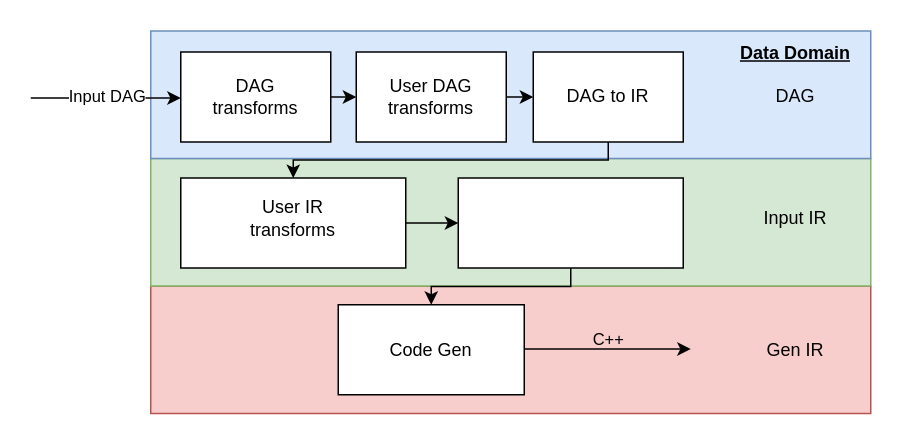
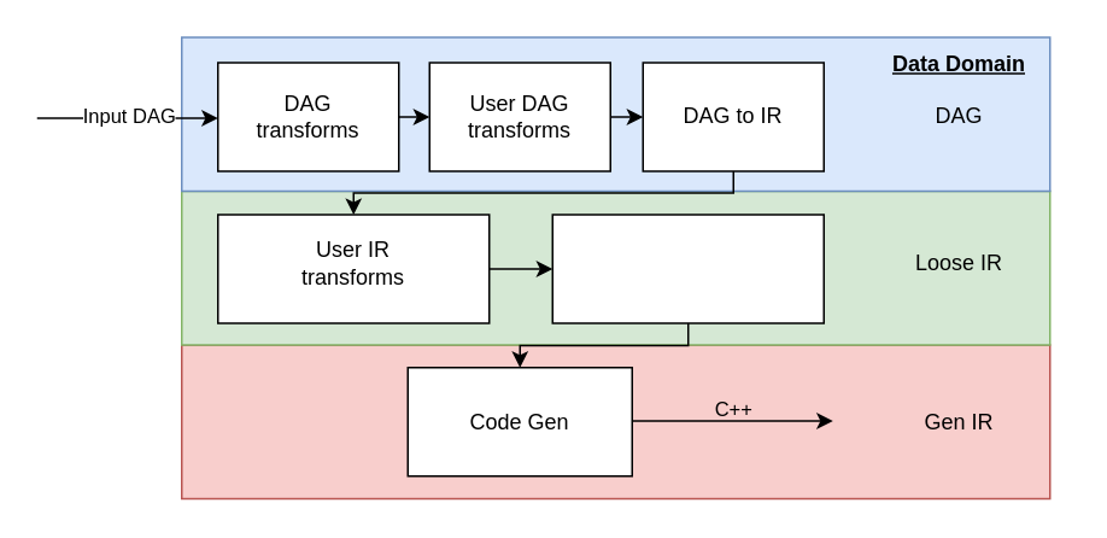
  <mxCell id="0" />
  <mxCell id="1" parent="0" />
  <mxCell id="2" value="" style="rounded=0;whiteSpace=wrap;html=1;fillColor=#f8cecc;strokeColor=#b85450;" vertex="1" parent="1"><mxGeometry x="100" y="190" width="480" height="85" as="geometry" /></mxCell>
  <mxCell id="3" value="" style="rounded=0;whiteSpace=wrap;html=1;fillColor=#d5e8d4;strokeColor=#82b366;" vertex="1" parent="1"><mxGeometry x="100" y="105" width="480" height="85" as="geometry" /></mxCell>
  <mxCell id="4" value="" style="rounded=0;whiteSpace=wrap;html=1;fillColor=#dae8fc;strokeColor=#6c8ebf;" vertex="1" parent="1"><mxGeometry x="100" y="20" width="480" height="85" as="geometry" /></mxCell>
  <mxCell id="5" value="" style="rounded=0;whiteSpace=wrap;html=1;" vertex="1" parent="1"><mxGeometry x="120" y="34" width="100" height="60" as="geometry" /></mxCell>
  <mxCell id="6" value="" style="rounded=0;whiteSpace=wrap;html=1;" vertex="1" parent="1"><mxGeometry x="237" y="34" width="100" height="60" as="geometry" /></mxCell>
  <mxCell id="7" value="" style="rounded=0;whiteSpace=wrap;html=1;" vertex="1" parent="1"><mxGeometry x="355" y="34" width="100" height="60" as="geometry" /></mxCell>
  <mxCell id="8" value="" style="rounded=0;whiteSpace=wrap;html=1;" vertex="1" parent="1"><mxGeometry x="305" y="118" width="150" height="60" as="geometry" /></mxCell>
  <mxCell id="9" value="" style="rounded=0;whiteSpace=wrap;html=1;" vertex="1" parent="1"><mxGeometry x="120" y="118" width="150" height="60" as="geometry" /></mxCell>
  <mxCell id="10" value="" style="rounded=0;whiteSpace=wrap;html=1;" vertex="1" parent="1"><mxGeometry x="225" y="202.5" width="124" height="60" as="geometry" /></mxCell>
  <mxCell id="11" value="DAG transforms" style="text;html=1;strokeColor=none;fillColor=none;align=center;verticalAlign=middle;whiteSpace=wrap;rounded=0;" vertex="1" parent="1"><mxGeometry x="140" y="49" width="60" height="30" as="geometry" /></mxCell>
  <mxCell id="12" value="User DAG transforms" style="text;html=1;strokeColor=none;fillColor=none;align=center;verticalAlign=middle;whiteSpace=wrap;rounded=0;" vertex="1" parent="1"><mxGeometry x="237" y="49" width="100" height="30" as="geometry" /></mxCell>
  <mxCell id="13" value="DAG to IR" style="text;html=1;strokeColor=none;fillColor=none;align=center;verticalAlign=middle;whiteSpace=wrap;rounded=0;" vertex="1" parent="1"><mxGeometry x="375" y="49" width="60" height="30" as="geometry" /></mxCell>
  <mxCell id="14" value="User IR transforms" style="text;html=1;strokeColor=none;fillColor=none;align=center;verticalAlign=middle;whiteSpace=wrap;rounded=0;" vertex="1" parent="1"><mxGeometry x="165" y="130" width="60" height="30" as="geometry" /></mxCell>
  <mxCell id="15" value="&lt;div&gt;Code Gen&lt;/div&gt;" style="text;html=1;strokeColor=none;fillColor=none;align=center;verticalAlign=middle;whiteSpace=wrap;rounded=0;" vertex="1" parent="1"><mxGeometry x="257" y="217.5" width="60" height="30" as="geometry" /></mxCell>
  <mxCell id="16" value="" style="endArrow=classic;html=1;rounded=0;exitX=1;exitY=0.5;exitDx=0;exitDy=0;" edge="1" parent="1" source="5" target="6"><mxGeometry width="50" height="50" relative="1" as="geometry"><mxPoint x="380" y="224" as="sourcePoint" /><mxPoint x="230" y="74" as="targetPoint" /></mxGeometry></mxCell>
  <mxCell id="17" value="" style="endArrow=classic;html=1;rounded=0;entryX=0;entryY=0.5;entryDx=0;entryDy=0;exitX=1;exitY=0.5;exitDx=0;exitDy=0;" edge="1" parent="1" source="6" target="7"><mxGeometry width="50" height="50" relative="1" as="geometry"><mxPoint x="270" y="104" as="sourcePoint" /><mxPoint x="350" y="84" as="targetPoint" /></mxGeometry></mxCell>
  <mxCell id="18" value="" style="endArrow=classic;html=1;rounded=0;edgeStyle=orthogonalEdgeStyle;exitX=0.5;exitY=1;exitDx=0;exitDy=0;entryX=0.5;entryY=0;entryDx=0;entryDy=0;" edge="1" parent="1" source="7" target="9"><mxGeometry width="50" height="50" relative="1" as="geometry"><mxPoint x="70" y="115" as="sourcePoint" /><mxPoint x="70" y="145" as="targetPoint" /></mxGeometry></mxCell>
  <mxCell id="19" value="" style="endArrow=classic;html=1;rounded=0;exitX=1;exitY=0.5;exitDx=0;exitDy=0;entryX=0;entryY=0.5;entryDx=0;entryDy=0;" edge="1" parent="1" source="9" target="8"><mxGeometry width="50" height="50" relative="1" as="geometry"><mxPoint x="200" y="105" as="sourcePoint" /><mxPoint x="290" y="145" as="targetPoint" /></mxGeometry></mxCell>
  <mxCell id="20" value="" style="endArrow=classic;html=1;rounded=0;entryX=0.5;entryY=0;entryDx=0;entryDy=0;edgeStyle=orthogonalEdgeStyle;exitX=0.5;exitY=1;exitDx=0;exitDy=0;" edge="1" parent="1" source="8" target="10"><mxGeometry width="50" height="50" relative="1" as="geometry"><mxPoint x="150" y="195" as="sourcePoint" /><mxPoint x="250" y="115" as="targetPoint" /></mxGeometry></mxCell>
  <mxCell id="21" value="" style="endArrow=classic;html=1;rounded=0;" edge="1" parent="1"><mxGeometry relative="1" as="geometry"><mxPoint x="20" y="64.66" as="sourcePoint" /><mxPoint x="120" y="64.66" as="targetPoint" /></mxGeometry></mxCell>
  <mxCell id="22" value="Input DAG" style="edgeLabel;resizable=0;html=1;align=center;verticalAlign=middle;" connectable="0" vertex="1" parent="21"><mxGeometry relative="1" as="geometry"><mxPoint y="-1" as="offset" /></mxGeometry></mxCell>
  <mxCell id="23" value="" style="endArrow=classic;html=1;rounded=0;labelBackgroundColor=none;" edge="1" parent="1"><mxGeometry relative="1" as="geometry"><mxPoint x="349" y="232.08" as="sourcePoint" /><mxPoint x="460" y="232" as="targetPoint" /></mxGeometry></mxCell>
  <mxCell id="24" value="C++" style="edgeLabel;resizable=0;html=1;align=center;verticalAlign=middle;labelBackgroundColor=none;" connectable="0" vertex="1" parent="23"><mxGeometry relative="1" as="geometry"><mxPoint y="-7" as="offset" /></mxGeometry></mxCell>
  <mxCell id="25" value="DAG" style="text;html=1;strokeColor=none;fillColor=none;align=center;verticalAlign=middle;whiteSpace=wrap;rounded=0;labelBackgroundColor=none;" vertex="1" parent="1"><mxGeometry x="500" y="49" width="60" height="30" as="geometry" /></mxCell>
- <mxCell id="26" value="Input IR" style="text;html=1;strokeColor=none;fillColor=none;align=center;verticalAlign=middle;whiteSpace=wrap;rounded=0;labelBackgroundColor=none;" vertex="1" parent="1"><mxGeometry x="500" y="130" width="60" height="30" as="geometry" /></mxCell>
+ <mxCell id="26" value="Loose IR" style="text;html=1;strokeColor=none;fillColor=none;align=center;verticalAlign=middle;whiteSpace=wrap;rounded=0;labelBackgroundColor=none;" vertex="1" parent="1"><mxGeometry x="500" y="130" width="60" height="30" as="geometry" /></mxCell>
  <mxCell id="27" value="&lt;div&gt;Gen IR&lt;/div&gt;" style="text;html=1;strokeColor=none;fillColor=none;align=center;verticalAlign=middle;whiteSpace=wrap;rounded=0;labelBackgroundColor=none;" vertex="1" parent="1"><mxGeometry x="500" y="217.5" width="60" height="30" as="geometry" /></mxCell>
  <mxCell id="28" value="Data Domain" style="text;html=1;strokeColor=none;fillColor=none;align=center;verticalAlign=middle;whiteSpace=wrap;rounded=0;labelBackgroundColor=none;fontStyle=5" vertex="1" parent="1"><mxGeometry x="470" y="20" width="120" height="30" as="geometry" /></mxCell>
